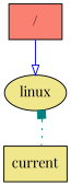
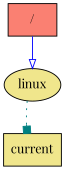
  digraph {
    fontname="Playfair Display"
    node [shape=box style=filled fillcolor=khaki fontname="Playfair Display"]
    edge [fontname="Playfair Display"]
    n1 [label="/" fillcolor=salmon]
    n2 [label=linux shape=""]
    n3 [label=current]
    n1 -> n2 [color=blue arrowhead=onormal]
-   n3 -> n2 [style=dotted color=teal arrowhead=box]
+   n2 -> n3 [style=dotted color=teal arrowhead=box]
  }
